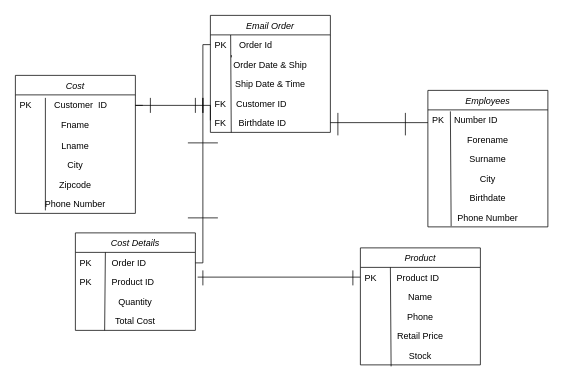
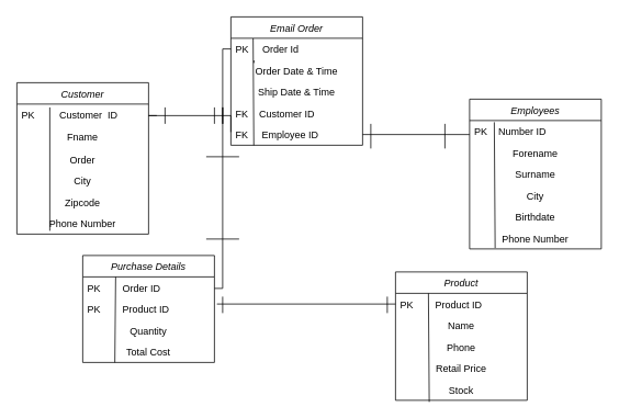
  <mxCell id="0" />
  <mxCell id="1" parent="0" />
- <mxCell id="2" value="Cost" style="swimlane;fontStyle=2;align=center;verticalAlign=top;childLayout=stackLayout;horizontal=1;startSize=26;horizontalStack=0;resizeParent=1;resizeLast=0;collapsible=1;marginBottom=0;rounded=0;shadow=0;strokeWidth=1;swimlaneLine=1;movable=0;resizable=0;rotatable=0;deletable=0;editable=0;locked=1;connectable=0;" parent="1" vertex="1"><mxGeometry x="20" y="100" width="160" height="184" as="geometry"><mxRectangle x="220" y="120" width="160" height="26" as="alternateBounds" /></mxGeometry></mxCell>
+ <mxCell id="2" value="Customer" style="swimlane;fontStyle=2;align=center;verticalAlign=top;childLayout=stackLayout;horizontal=1;startSize=26;horizontalStack=0;resizeParent=1;resizeLast=0;collapsible=1;marginBottom=0;rounded=0;shadow=0;strokeWidth=1;swimlaneLine=1;movable=0;resizable=0;rotatable=0;deletable=0;editable=0;locked=1;connectable=0;" parent="1" vertex="1"><mxGeometry x="20" y="100" width="160" height="184" as="geometry"><mxRectangle x="220" y="120" width="160" height="26" as="alternateBounds" /></mxGeometry></mxCell>
  <mxCell id="3" value="PK         Customer  ID" style="text;align=left;verticalAlign=top;spacingLeft=4;spacingRight=4;overflow=hidden;rotatable=0;points=[[0,0.5],[1,0.5]];portConstraint=eastwest;" parent="2" vertex="1"><mxGeometry y="26" width="160" height="26" as="geometry" /></mxCell>
  <mxCell id="4" value="" style="endArrow=none;html=1;rounded=0;" edge="1" parent="2"><mxGeometry width="50" height="50" relative="1" as="geometry"><mxPoint x="40" y="180" as="sourcePoint" /><mxPoint x="40" y="30" as="targetPoint" /></mxGeometry></mxCell>
  <mxCell id="5" value="Fname" style="text;align=center;verticalAlign=top;spacingLeft=4;spacingRight=4;overflow=hidden;rotatable=0;points=[[0,0.5],[1,0.5]];portConstraint=eastwest;rounded=0;shadow=0;html=0;" parent="2" vertex="1"><mxGeometry y="52" width="160" height="28" as="geometry" /></mxCell>
- <mxCell id="6" value="Lname" style="text;align=center;verticalAlign=top;spacingLeft=4;spacingRight=4;overflow=hidden;rotatable=0;points=[[0,0.5],[1,0.5]];portConstraint=eastwest;rounded=0;shadow=0;html=0;" vertex="1" parent="2"><mxGeometry y="80" width="160" height="26" as="geometry" /></mxCell>
+ <mxCell id="6" value="Order" style="text;align=center;verticalAlign=top;spacingLeft=4;spacingRight=4;overflow=hidden;rotatable=0;points=[[0,0.5],[1,0.5]];portConstraint=eastwest;rounded=0;shadow=0;html=0;" vertex="1" parent="2"><mxGeometry y="80" width="160" height="26" as="geometry" /></mxCell>
  <mxCell id="7" value="City" style="text;align=center;verticalAlign=top;spacingLeft=4;spacingRight=4;overflow=hidden;rotatable=0;points=[[0,0.5],[1,0.5]];portConstraint=eastwest;rounded=0;shadow=0;html=0;" vertex="1" parent="2"><mxGeometry y="106" width="160" height="26" as="geometry" /></mxCell>
  <mxCell id="8" value="Zipcode" style="text;align=center;verticalAlign=top;spacingLeft=4;spacingRight=4;overflow=hidden;rotatable=0;points=[[0,0.5],[1,0.5]];portConstraint=eastwest;" parent="2" vertex="1"><mxGeometry y="132" width="160" height="26" as="geometry" /></mxCell>
  <mxCell id="9" value="Phone Number" style="text;align=center;verticalAlign=top;spacingLeft=4;spacingRight=4;overflow=hidden;rotatable=0;points=[[0,0.5],[1,0.5]];portConstraint=eastwest;rounded=0;shadow=0;html=0;" parent="2" vertex="1"><mxGeometry y="158" width="160" height="26" as="geometry" /></mxCell>
  <mxCell id="10" value="Email Order" style="swimlane;fontStyle=2;align=center;verticalAlign=top;childLayout=stackLayout;horizontal=1;startSize=26;horizontalStack=0;resizeParent=1;resizeLast=0;collapsible=1;marginBottom=0;rounded=0;shadow=0;strokeWidth=1;movable=0;resizable=0;rotatable=0;deletable=0;editable=0;locked=1;connectable=0;" vertex="1" parent="1"><mxGeometry x="280" y="20" width="160" height="156" as="geometry"><mxRectangle x="220" y="120" width="160" height="26" as="alternateBounds" /></mxGeometry></mxCell>
  <mxCell id="11" value="" style="endArrow=none;html=1;rounded=0;exitX=0.175;exitY=1.038;exitDx=0;exitDy=0;exitPerimeter=0;entryX=0.175;entryY=0.154;entryDx=0;entryDy=0;entryPerimeter=0;" edge="1" parent="10" source="13" target="14"><mxGeometry width="50" height="50" relative="1" as="geometry"><mxPoint x="-10" y="76" as="sourcePoint" /><mxPoint x="40" y="26" as="targetPoint" /></mxGeometry></mxCell>
  <mxCell id="12" value="" style="endArrow=none;html=1;rounded=0;exitX=0.174;exitY=1.006;exitDx=0;exitDy=0;exitPerimeter=0;entryX=0.169;entryY=0.006;entryDx=0;entryDy=0;entryPerimeter=0;" edge="1" parent="10" source="17" target="13"><mxGeometry width="50" height="50" relative="1" as="geometry"><mxPoint x="-20" y="76" as="sourcePoint" /><mxPoint x="30" y="26" as="targetPoint" /></mxGeometry></mxCell>
  <mxCell id="13" value="PK     Order Id" style="text;align=left;verticalAlign=top;spacingLeft=4;spacingRight=4;overflow=hidden;rotatable=0;points=[[0,0.5],[1,0.5]];portConstraint=eastwest;" vertex="1" parent="10"><mxGeometry y="26" width="160" height="26" as="geometry" /></mxCell>
- <mxCell id="14" value="Order Date &amp; Ship" style="text;align=center;verticalAlign=top;spacingLeft=4;spacingRight=4;overflow=hidden;rotatable=0;points=[[0,0.5],[1,0.5]];portConstraint=eastwest;rounded=0;shadow=0;html=0;" vertex="1" parent="10"><mxGeometry y="52" width="160" height="26" as="geometry" /></mxCell>
+ <mxCell id="14" value="Order Date &amp; Time" style="text;align=center;verticalAlign=top;spacingLeft=4;spacingRight=4;overflow=hidden;rotatable=0;points=[[0,0.5],[1,0.5]];portConstraint=eastwest;rounded=0;shadow=0;html=0;" vertex="1" parent="10"><mxGeometry y="52" width="160" height="26" as="geometry" /></mxCell>
  <mxCell id="15" value="Ship Date &amp; Time" style="text;align=center;verticalAlign=top;spacingLeft=4;spacingRight=4;overflow=hidden;rotatable=0;points=[[0,0.5],[1,0.5]];portConstraint=eastwest;rounded=0;shadow=0;html=0;" vertex="1" parent="10"><mxGeometry y="78" width="160" height="26" as="geometry" /></mxCell>
  <mxCell id="16" value="FK    Customer ID" style="text;align=left;verticalAlign=top;spacingLeft=4;spacingRight=4;overflow=hidden;rotatable=0;points=[[0,0.5],[1,0.5]];portConstraint=eastwest;rounded=0;shadow=0;html=0;" vertex="1" parent="10"><mxGeometry y="104" width="160" height="26" as="geometry" /></mxCell>
- <mxCell id="17" value="FK     Birthdate ID" style="text;align=left;verticalAlign=top;spacingLeft=4;spacingRight=4;overflow=hidden;rotatable=0;points=[[0,0.5],[1,0.5]];portConstraint=eastwest;" vertex="1" parent="10"><mxGeometry y="130" width="160" height="26" as="geometry" /></mxCell>
+ <mxCell id="17" value="FK     Employee ID" style="text;align=left;verticalAlign=top;spacingLeft=4;spacingRight=4;overflow=hidden;rotatable=0;points=[[0,0.5],[1,0.5]];portConstraint=eastwest;" vertex="1" parent="10"><mxGeometry y="130" width="160" height="26" as="geometry" /></mxCell>
  <mxCell id="18" value="Employees" style="swimlane;fontStyle=2;align=center;verticalAlign=top;childLayout=stackLayout;horizontal=1;startSize=26;horizontalStack=0;resizeParent=1;resizeLast=0;collapsible=1;marginBottom=0;rounded=0;shadow=0;strokeWidth=1;movable=0;resizable=0;rotatable=0;deletable=0;editable=0;locked=1;connectable=0;" vertex="1" parent="1"><mxGeometry x="570" y="120" width="160" height="182" as="geometry"><mxRectangle x="220" y="120" width="160" height="26" as="alternateBounds" /></mxGeometry></mxCell>
  <mxCell id="19" value="PK    Number ID" style="text;align=left;verticalAlign=top;spacingLeft=4;spacingRight=4;overflow=hidden;rotatable=0;points=[[0,0.5],[1,0.5]];portConstraint=eastwest;" vertex="1" parent="18"><mxGeometry y="26" width="160" height="26" as="geometry" /></mxCell>
  <mxCell id="20" value="" style="endArrow=none;html=1;rounded=0;exitX=0.194;exitY=0.962;exitDx=0;exitDy=0;exitPerimeter=0;" edge="1" parent="18" source="25"><mxGeometry width="50" height="50" relative="1" as="geometry"><mxPoint x="-20" y="78" as="sourcePoint" /><mxPoint x="30" y="28" as="targetPoint" /></mxGeometry></mxCell>
  <mxCell id="21" value="Forename" style="text;align=center;verticalAlign=top;spacingLeft=4;spacingRight=4;overflow=hidden;rotatable=0;points=[[0,0.5],[1,0.5]];portConstraint=eastwest;rounded=0;shadow=0;html=0;" vertex="1" parent="18"><mxGeometry y="52" width="160" height="26" as="geometry" /></mxCell>
  <mxCell id="22" value="Surname" style="text;align=center;verticalAlign=top;spacingLeft=4;spacingRight=4;overflow=hidden;rotatable=0;points=[[0,0.5],[1,0.5]];portConstraint=eastwest;rounded=0;shadow=0;html=0;" vertex="1" parent="18"><mxGeometry y="78" width="160" height="26" as="geometry" /></mxCell>
  <mxCell id="23" value="City" style="text;align=center;verticalAlign=top;spacingLeft=4;spacingRight=4;overflow=hidden;rotatable=0;points=[[0,0.5],[1,0.5]];portConstraint=eastwest;rounded=0;shadow=0;html=0;" vertex="1" parent="18"><mxGeometry y="104" width="160" height="26" as="geometry" /></mxCell>
  <mxCell id="24" value="Birthdate" style="text;align=center;verticalAlign=top;spacingLeft=4;spacingRight=4;overflow=hidden;rotatable=0;points=[[0,0.5],[1,0.5]];portConstraint=eastwest;" vertex="1" parent="18"><mxGeometry y="130" width="160" height="26" as="geometry" /></mxCell>
  <mxCell id="25" value="Phone Number" style="text;align=center;verticalAlign=top;spacingLeft=4;spacingRight=4;overflow=hidden;rotatable=0;points=[[0,0.5],[1,0.5]];portConstraint=eastwest;rounded=0;shadow=0;html=0;" vertex="1" parent="18"><mxGeometry y="156" width="160" height="26" as="geometry" /></mxCell>
  <mxCell id="26" value="Product" style="swimlane;fontStyle=2;align=center;verticalAlign=top;childLayout=stackLayout;horizontal=1;startSize=26;horizontalStack=0;resizeParent=1;resizeLast=0;collapsible=1;marginBottom=0;rounded=0;shadow=0;strokeWidth=1;movable=0;resizable=0;rotatable=0;deletable=0;editable=0;locked=1;connectable=0;" vertex="1" parent="1"><mxGeometry x="480" y="330" width="160" height="156" as="geometry"><mxRectangle x="220" y="120" width="160" height="26" as="alternateBounds" /></mxGeometry></mxCell>
  <mxCell id="27" value="PK        Product ID" style="text;align=left;verticalAlign=top;spacingLeft=4;spacingRight=4;overflow=hidden;rotatable=0;points=[[0,0.5],[1,0.5]];portConstraint=eastwest;" vertex="1" parent="26"><mxGeometry y="26" width="160" height="26" as="geometry" /></mxCell>
  <mxCell id="28" value="" style="endArrow=none;html=1;rounded=0;exitX=0.256;exitY=1.077;exitDx=0;exitDy=0;exitPerimeter=0;" edge="1" parent="26" source="32"><mxGeometry width="50" height="50" relative="1" as="geometry"><mxPoint x="-10" y="76" as="sourcePoint" /><mxPoint x="40" y="26" as="targetPoint" /></mxGeometry></mxCell>
  <mxCell id="29" value="Name" style="text;align=center;verticalAlign=top;spacingLeft=4;spacingRight=4;overflow=hidden;rotatable=0;points=[[0,0.5],[1,0.5]];portConstraint=eastwest;rounded=0;shadow=0;html=0;" vertex="1" parent="26"><mxGeometry y="52" width="160" height="26" as="geometry" /></mxCell>
  <mxCell id="30" value="Phone" style="text;align=center;verticalAlign=top;spacingLeft=4;spacingRight=4;overflow=hidden;rotatable=0;points=[[0,0.5],[1,0.5]];portConstraint=eastwest;rounded=0;shadow=0;html=0;" vertex="1" parent="26"><mxGeometry y="78" width="160" height="26" as="geometry" /></mxCell>
  <mxCell id="31" value="Retail Price" style="text;align=center;verticalAlign=top;spacingLeft=4;spacingRight=4;overflow=hidden;rotatable=0;points=[[0,0.5],[1,0.5]];portConstraint=eastwest;rounded=0;shadow=0;html=0;" vertex="1" parent="26"><mxGeometry y="104" width="160" height="26" as="geometry" /></mxCell>
  <mxCell id="32" value="Stock" style="text;align=center;verticalAlign=top;spacingLeft=4;spacingRight=4;overflow=hidden;rotatable=0;points=[[0,0.5],[1,0.5]];portConstraint=eastwest;" vertex="1" parent="26"><mxGeometry y="130" width="160" height="26" as="geometry" /></mxCell>
- <mxCell id="33" value="Cost Details" style="swimlane;fontStyle=2;align=center;verticalAlign=top;childLayout=stackLayout;horizontal=1;startSize=26;horizontalStack=0;resizeParent=1;resizeLast=0;collapsible=1;marginBottom=0;rounded=0;shadow=0;strokeWidth=1;movable=0;resizable=0;rotatable=0;deletable=0;editable=0;locked=1;connectable=0;" vertex="1" parent="1"><mxGeometry x="100" y="310" width="160" height="130" as="geometry"><mxRectangle x="220" y="120" width="160" height="26" as="alternateBounds" /></mxGeometry></mxCell>
+ <mxCell id="33" value="Purchase Details" style="swimlane;fontStyle=2;align=center;verticalAlign=top;childLayout=stackLayout;horizontal=1;startSize=26;horizontalStack=0;resizeParent=1;resizeLast=0;collapsible=1;marginBottom=0;rounded=0;shadow=0;strokeWidth=1;movable=0;resizable=0;rotatable=0;deletable=0;editable=0;locked=1;connectable=0;" vertex="1" parent="1"><mxGeometry x="100" y="310" width="160" height="130" as="geometry"><mxRectangle x="220" y="120" width="160" height="26" as="alternateBounds" /></mxGeometry></mxCell>
  <mxCell id="34" value="" style="endArrow=none;html=1;rounded=0;exitX=0.244;exitY=1;exitDx=0;exitDy=0;exitPerimeter=0;" edge="1" parent="33" source="38"><mxGeometry width="50" height="50" relative="1" as="geometry"><mxPoint x="-10" y="76" as="sourcePoint" /><mxPoint x="40" y="26" as="targetPoint" /></mxGeometry></mxCell>
  <mxCell id="35" value="PK        Order ID" style="text;align=left;verticalAlign=top;spacingLeft=4;spacingRight=4;overflow=hidden;rotatable=0;points=[[0,0.5],[1,0.5]];portConstraint=eastwest;" vertex="1" parent="33"><mxGeometry y="26" width="160" height="26" as="geometry" /></mxCell>
  <mxCell id="36" value="PK        Product ID" style="text;align=left;verticalAlign=top;spacingLeft=4;spacingRight=4;overflow=hidden;rotatable=0;points=[[0,0.5],[1,0.5]];portConstraint=eastwest;rounded=0;shadow=0;html=0;" vertex="1" parent="33"><mxGeometry y="52" width="160" height="26" as="geometry" /></mxCell>
  <mxCell id="37" value="Quantity" style="text;align=center;verticalAlign=top;spacingLeft=4;spacingRight=4;overflow=hidden;rotatable=0;points=[[0,0.5],[1,0.5]];portConstraint=eastwest;rounded=0;shadow=0;html=0;" vertex="1" parent="33"><mxGeometry y="78" width="160" height="26" as="geometry" /></mxCell>
  <mxCell id="38" value="Total Cost" style="text;align=center;verticalAlign=top;spacingLeft=4;spacingRight=4;overflow=hidden;rotatable=0;points=[[0,0.5],[1,0.5]];portConstraint=eastwest;rounded=0;shadow=0;html=0;" vertex="1" parent="33"><mxGeometry y="104" width="160" height="26" as="geometry" /></mxCell>
  <mxCell id="39" value="" style="endArrow=none;html=1;rounded=0;" edge="1" parent="1"><mxGeometry width="50" height="50" relative="1" as="geometry"><mxPoint x="190" y="140" as="sourcePoint" /><mxPoint x="280" y="140" as="targetPoint" /><Array as="points"><mxPoint x="180" y="140" /><mxPoint x="190" y="140" /></Array></mxGeometry></mxCell>
  <mxCell id="40" value="" style="endArrow=none;html=1;rounded=0;exitX=1;exitY=0.5;exitDx=0;exitDy=0;" edge="1" parent="1" source="17"><mxGeometry width="50" height="50" relative="1" as="geometry"><mxPoint x="440" y="159" as="sourcePoint" /><mxPoint x="570" y="163" as="targetPoint" /></mxGeometry></mxCell>
  <mxCell id="41" value="" style="endArrow=none;html=1;rounded=0;entryX=0;entryY=0.5;entryDx=0;entryDy=0;exitX=1.019;exitY=0.269;exitDx=0;exitDy=0;exitPerimeter=0;" edge="1" parent="1" source="36" target="27"><mxGeometry width="50" height="50" relative="1" as="geometry"><mxPoint x="290" y="370" as="sourcePoint" /><mxPoint x="340" y="320" as="targetPoint" /></mxGeometry></mxCell>
  <mxCell id="42" value="" style="endArrow=none;html=1;rounded=0;" edge="1" parent="1"><mxGeometry width="50" height="50" relative="1" as="geometry"><mxPoint x="200" y="150" as="sourcePoint" /><mxPoint x="200" y="130" as="targetPoint" /></mxGeometry></mxCell>
  <mxCell id="43" value="" style="endArrow=none;html=1;rounded=0;movable=1;resizable=1;rotatable=1;deletable=1;editable=1;locked=0;connectable=1;" edge="1" parent="1"><mxGeometry width="50" height="50" relative="1" as="geometry"><mxPoint x="270" y="150" as="sourcePoint" /><mxPoint x="270" y="130" as="targetPoint" /><Array as="points" /></mxGeometry></mxCell>
  <mxCell id="44" value="" style="endArrow=none;html=1;rounded=0;movable=1;resizable=1;rotatable=1;deletable=1;editable=1;locked=0;connectable=1;" edge="1" parent="1"><mxGeometry width="50" height="50" relative="1" as="geometry"><mxPoint x="270" y="150" as="sourcePoint" /><mxPoint x="270" y="130" as="targetPoint" /><Array as="points" /></mxGeometry></mxCell>
  <mxCell id="45" value="" style="endArrow=none;html=1;rounded=0;movable=1;resizable=1;rotatable=1;deletable=1;editable=1;locked=0;connectable=1;" edge="1" parent="1"><mxGeometry width="50" height="50" relative="1" as="geometry"><mxPoint x="280" y="160" as="sourcePoint" /><mxPoint x="280" y="140" as="targetPoint" /><Array as="points" /></mxGeometry></mxCell>
  <mxCell id="46" value="" style="endArrow=none;html=1;rounded=0;movable=1;resizable=1;rotatable=1;deletable=1;editable=1;locked=0;connectable=1;" edge="1" parent="1"><mxGeometry width="50" height="50" relative="1" as="geometry"><mxPoint x="450" y="180" as="sourcePoint" /><mxPoint x="450" y="150" as="targetPoint" /><Array as="points" /></mxGeometry></mxCell>
  <mxCell id="47" value="" style="endArrow=none;html=1;rounded=0;movable=1;resizable=1;rotatable=1;deletable=1;editable=1;locked=0;connectable=1;" edge="1" parent="1"><mxGeometry width="50" height="50" relative="1" as="geometry"><mxPoint x="540" y="180" as="sourcePoint" /><mxPoint x="540" y="150" as="targetPoint" /><Array as="points" /></mxGeometry></mxCell>
  <mxCell id="48" value="" style="endArrow=none;html=1;rounded=0;movable=1;resizable=1;rotatable=1;deletable=1;editable=1;locked=0;connectable=1;" edge="1" parent="1"><mxGeometry width="50" height="50" relative="1" as="geometry"><mxPoint x="270" y="380" as="sourcePoint" /><mxPoint x="270" y="360" as="targetPoint" /><Array as="points" /></mxGeometry></mxCell>
  <mxCell id="49" value="" style="endArrow=none;html=1;rounded=0;movable=1;resizable=1;rotatable=1;deletable=1;editable=1;locked=0;connectable=1;" edge="1" parent="1"><mxGeometry width="50" height="50" relative="1" as="geometry"><mxPoint x="470" y="380" as="sourcePoint" /><mxPoint x="470" y="360" as="targetPoint" /><Array as="points" /></mxGeometry></mxCell>
  <mxCell id="50" value="" style="endArrow=none;html=1;rounded=0;entryX=0;entryY=0.5;entryDx=0;entryDy=0;" edge="1" parent="1" target="13"><mxGeometry width="50" height="50" relative="1" as="geometry"><mxPoint x="270" y="350" as="sourcePoint" /><mxPoint x="410" y="240" as="targetPoint" /><Array as="points"><mxPoint x="270" y="59" /></Array></mxGeometry></mxCell>
  <mxCell id="51" value="" style="endArrow=none;html=1;rounded=0;" edge="1" parent="1"><mxGeometry width="50" height="50" relative="1" as="geometry"><mxPoint x="270" y="350" as="sourcePoint" /><mxPoint x="260" y="350" as="targetPoint" /><Array as="points"><mxPoint x="260" y="350" /></Array></mxGeometry></mxCell>
  <mxCell id="52" value="" style="endArrow=none;html=1;rounded=0;" edge="1" parent="1"><mxGeometry width="50" height="50" relative="1" as="geometry"><mxPoint x="260" y="150" as="sourcePoint" /><mxPoint x="260" y="130" as="targetPoint" /></mxGeometry></mxCell>
  <mxCell id="53" value="" style="endArrow=none;html=1;rounded=0;" edge="1" parent="1"><mxGeometry width="50" height="50" relative="1" as="geometry"><mxPoint x="290" y="290" as="sourcePoint" /><mxPoint x="250" y="290" as="targetPoint" /></mxGeometry></mxCell>
  <mxCell id="54" value="" style="endArrow=none;html=1;rounded=0;" edge="1" parent="1"><mxGeometry width="50" height="50" relative="1" as="geometry"><mxPoint x="290" y="190" as="sourcePoint" /><mxPoint x="250" y="190" as="targetPoint" /></mxGeometry></mxCell>
